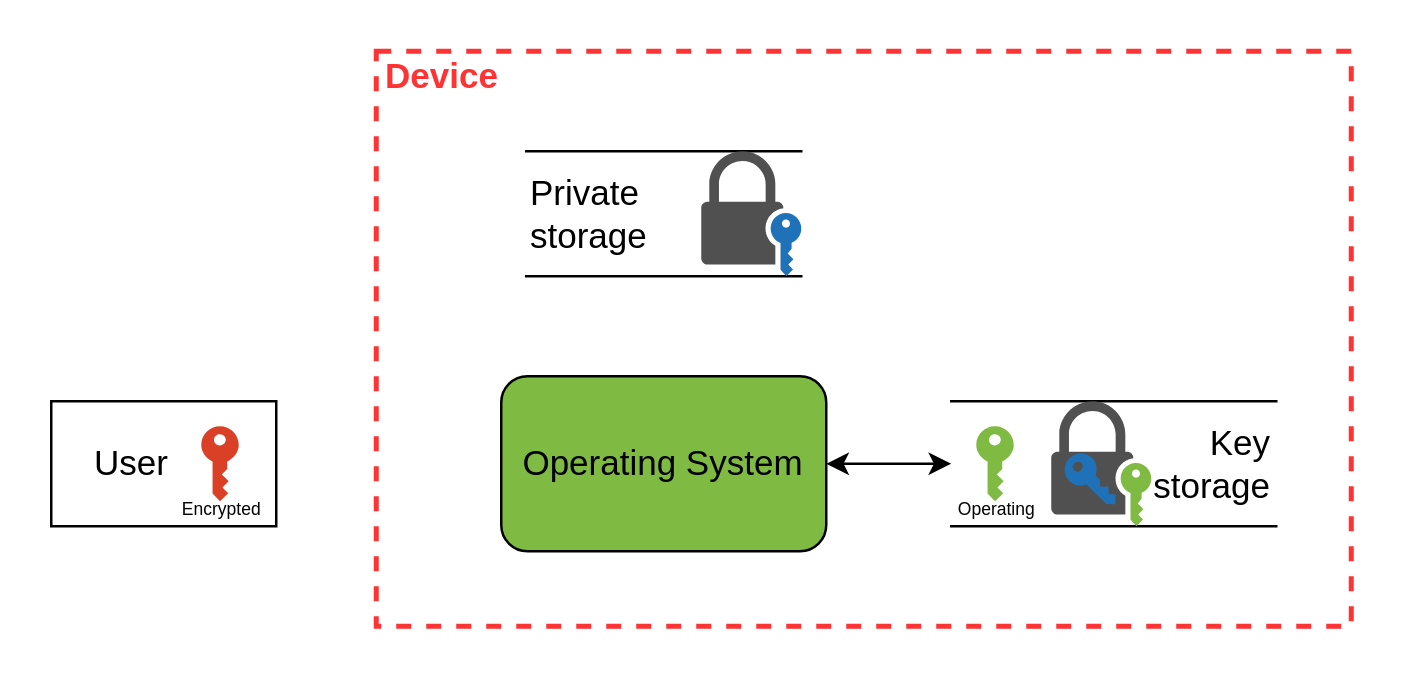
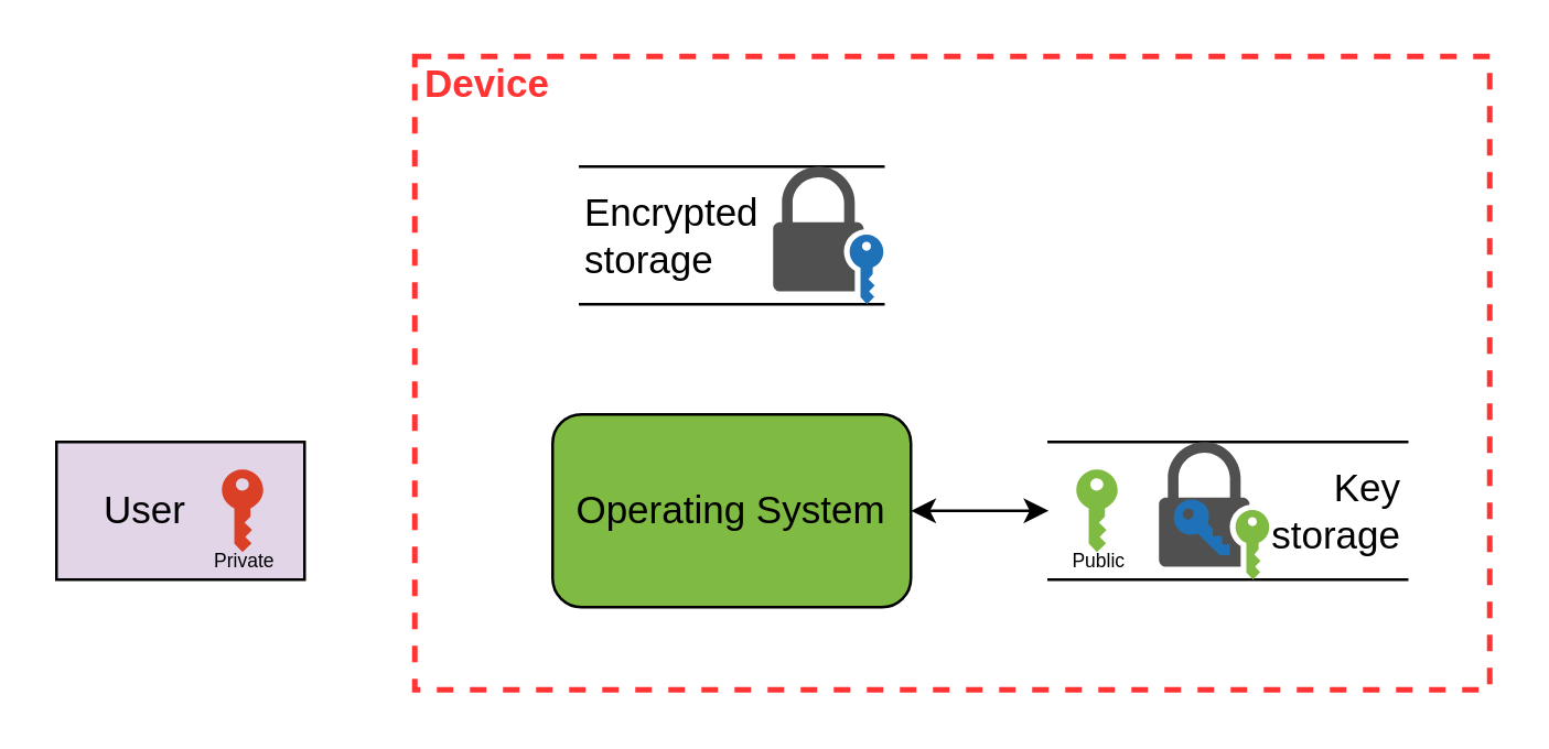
  <mxCell id="0" />
  <mxCell id="1" value="Base - device" style="" parent="0" />
  <mxCell id="2" value="&lt;font style=&quot;font-size: 14px&quot;&gt;Device&lt;/font&gt;" style="html=1;fontColor=#FF3333;fontStyle=1;align=left;verticalAlign=top;spacing=0;labelBorderColor=none;fillColor=none;dashed=1;strokeWidth=2;strokeColor=#FF3333;spacingLeft=4;spacingTop=-3;" parent="1" vertex="1"><mxGeometry y="20" width="390" height="230" as="geometry" x="150" /></mxCell>
  <mxCell id="3" value="&lt;blockquote style=&quot;margin: 0 0 0 40px ; border: none ; padding: 0px&quot;&gt;&lt;/blockquote&gt;&lt;span style=&quot;font-size: 14px&quot;&gt;Key&lt;/span&gt;&lt;br&gt;&lt;font style=&quot;font-size: 14px&quot;&gt;storage&lt;/font&gt;" style="shape=partialRectangle;whiteSpace=wrap;html=1;left=0;right=0;fillColor=none;align=right;" vertex="1" parent="1"><mxGeometry x="380" y="160" width="130" height="50" as="geometry" /></mxCell>
- <mxCell id="4" value="&lt;font style=&quot;font-size: 14px&quot;&gt;&amp;nbsp; &amp;nbsp; User&lt;/font&gt;" style="rounded=0;whiteSpace=wrap;html=1;align=left;" parent="1" vertex="1"><mxGeometry x="20" y="160" width="90" height="50" as="geometry" /></mxCell>
+ <mxCell id="4" value="&lt;font style=&quot;font-size: 14px&quot;&gt;&amp;nbsp; &amp;nbsp; User&lt;/font&gt;" style="rounded=0;whiteSpace=wrap;html=1;align=left;fillColor=#e1d5e7;" parent="1" vertex="1"><mxGeometry x="20" y="160" width="90" height="50" as="geometry" /></mxCell>
  <mxCell id="5" value="&lt;font style=&quot;font-size: 14px&quot;&gt;Operating System&lt;/font&gt;" style="rounded=1;whiteSpace=wrap;html=1;fillColor=#7fba42;" parent="1" vertex="1"><mxGeometry x="200" width="130" height="70" as="geometry" y="150" /></mxCell>
- <mxCell id="6" value="&lt;font style=&quot;font-size: 14px&quot;&gt;&lt;font style=&quot;font-size: 14px&quot;&gt;Private&lt;br&gt;&lt;/font&gt;storage&lt;/font&gt;" style="shape=partialRectangle;whiteSpace=wrap;html=1;left=0;right=0;fillColor=none;align=left;" parent="1" vertex="1"><mxGeometry x="210" y="60" width="110" height="50" as="geometry" /></mxCell>
- <mxCell id="7" value="&lt;font style=&quot;font-size: 7px&quot;&gt;Encrypted&lt;/font&gt;" style="pointerEvents=1;shadow=0;dashed=0;html=1;strokeColor=none;labelPosition=center;verticalLabelPosition=bottom;verticalAlign=top;outlineConnect=0;align=center;shape=mxgraph.office.security.key_permissions;fillColor=#DA4026;spacing=0;spacingTop=-10;" parent="1" vertex="1"><mxGeometry x="80" y="170" width="15" height="30" as="geometry" /></mxCell>
- <mxCell id="8" value="&lt;font style=&quot;font-size: 7px&quot;&gt;Operating&lt;/font&gt;" style="pointerEvents=1;shadow=0;dashed=0;html=1;strokeColor=none;labelPosition=center;verticalLabelPosition=bottom;verticalAlign=top;outlineConnect=0;align=center;shape=mxgraph.office.security.key_permissions;fillColor=#7FBA42;horizontal=1;spacing=0;spacingTop=-10;" parent="1" vertex="1"><mxGeometry x="390" y="170" width="15" height="30" as="geometry" /></mxCell>
+ <mxCell id="6" value="&lt;font style=&quot;font-size: 14px&quot;&gt;&lt;font style=&quot;font-size: 14px&quot;&gt;Encrypted&lt;br&gt;&lt;/font&gt;storage&lt;/font&gt;" style="shape=partialRectangle;whiteSpace=wrap;html=1;left=0;right=0;fillColor=none;align=left;" parent="1" vertex="1"><mxGeometry x="210" y="60" width="110" height="50" as="geometry" /></mxCell>
+ <mxCell id="7" value="&lt;font style=&quot;font-size: 7px&quot;&gt;Private&lt;/font&gt;" style="pointerEvents=1;shadow=0;dashed=0;html=1;strokeColor=none;labelPosition=center;verticalLabelPosition=bottom;verticalAlign=top;outlineConnect=0;align=center;shape=mxgraph.office.security.key_permissions;fillColor=#DA4026;spacing=0;spacingTop=-10;" parent="1" vertex="1"><mxGeometry x="80" y="170" width="15" height="30" as="geometry" /></mxCell>
+ <mxCell id="8" value="&lt;font style=&quot;font-size: 7px&quot;&gt;Public&lt;/font&gt;" style="pointerEvents=1;shadow=0;dashed=0;html=1;strokeColor=none;labelPosition=center;verticalLabelPosition=bottom;verticalAlign=top;outlineConnect=0;align=center;shape=mxgraph.office.security.key_permissions;fillColor=#7FBA42;horizontal=1;spacing=0;spacingTop=-10;" parent="1" vertex="1"><mxGeometry x="390" y="170" width="15" height="30" as="geometry" /></mxCell>
  <mxCell id="9" value="" style="pointerEvents=1;shadow=0;dashed=0;html=1;strokeColor=none;fillColor=#505050;labelPosition=center;verticalLabelPosition=bottom;verticalAlign=top;outlineConnect=0;align=center;shape=mxgraph.office.security.lock_with_key_security_blue;" parent="1" vertex="1"><mxGeometry x="280" y="60" width="40" height="50" as="geometry" /></mxCell>
  <mxCell id="10" value="" style="group" vertex="1" connectable="0" parent="1"><mxGeometry x="420" y="160" width="40" height="50" as="geometry" /></mxCell>
  <mxCell id="11" value="" style="pointerEvents=1;shadow=0;dashed=0;html=1;strokeColor=none;fillColor=#505050;labelPosition=center;verticalLabelPosition=bottom;verticalAlign=top;outlineConnect=0;align=center;shape=mxgraph.office.security.lock_with_key_security_green;" vertex="1" parent="10"><mxGeometry width="40" height="50" as="geometry" /></mxCell>
  <mxCell id="12" value="" style="pointerEvents=1;shadow=0;dashed=0;html=1;strokeColor=none;labelPosition=center;verticalLabelPosition=bottom;verticalAlign=top;outlineConnect=0;align=center;shape=mxgraph.office.security.key_permissions;fillColor=#2072B8;rotation=-45;aspect=fixed;" parent="10" vertex="1"><mxGeometry x="10" y="19" width="13" height="26" as="geometry" /></mxCell>
  <mxCell id="13" value="" style="endArrow=classic;startArrow=classic;html=1;fontColor=#FF3333;exitX=0;exitY=0.5;exitDx=0;exitDy=0;" edge="1" parent="1" source="3"><mxGeometry width="50" height="50" relative="1" as="geometry"><mxPoint x="210" y="195" as="sourcePoint" /><mxPoint x="330" y="185" as="targetPoint" /></mxGeometry></mxCell>
